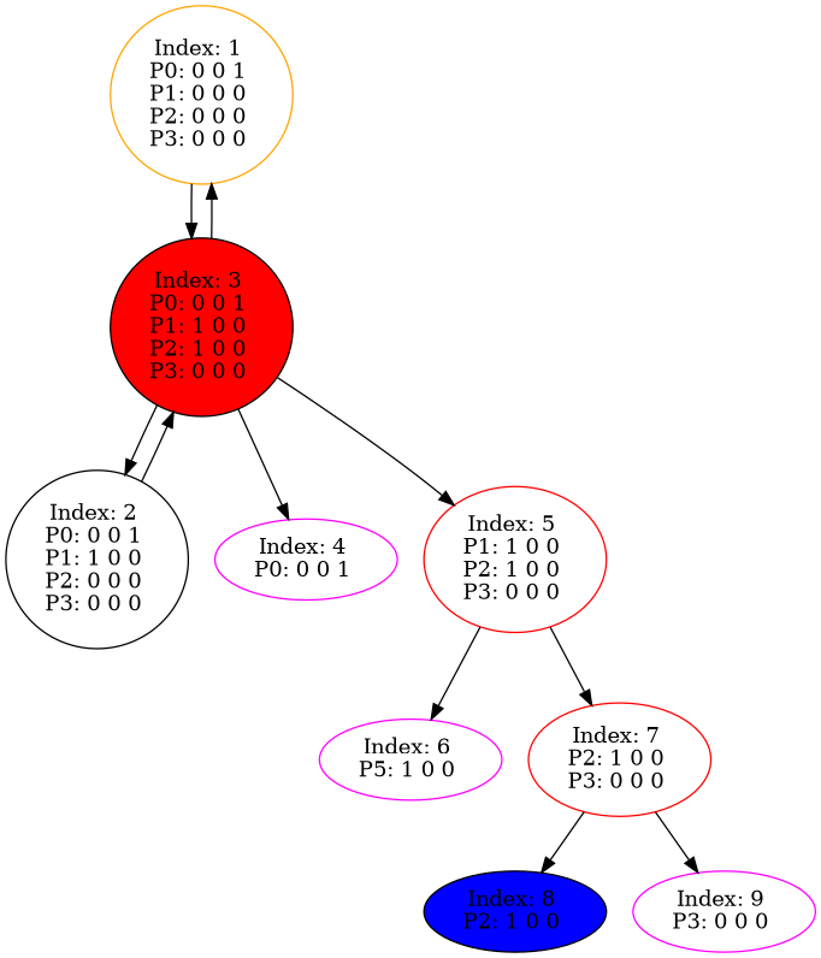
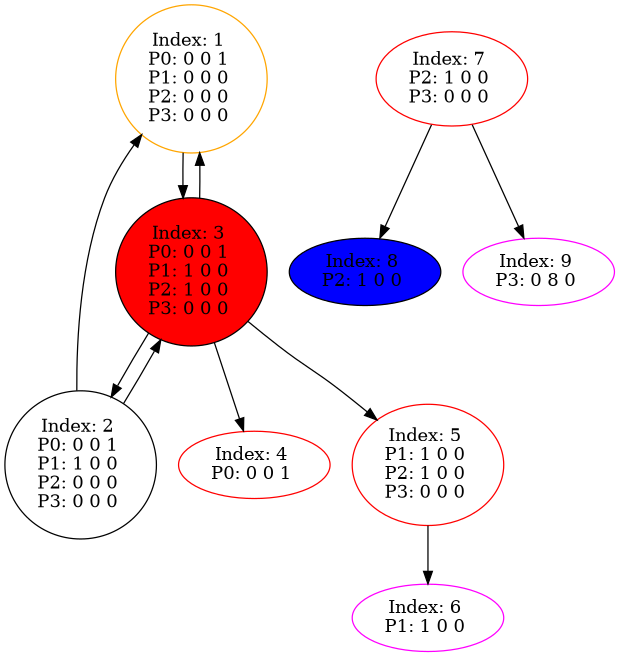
  digraph {
    color=black
    n1 [color=orange label="Index: 1 \nP0: 0 0 1 \nP1: 0 0 0 \nP2: 0 0 0 \nP3: 0 0 0 \n"]
    n2 [fillcolor=red label="Index: 3 \nP0: 0 0 1 \nP1: 1 0 0 \nP2: 1 0 0 \nP3: 0 0 0 \n" style=filled]
    n3 [label="Index: 2 \nP0: 0 0 1 \nP1: 1 0 0 \nP2: 0 0 0 \nP3: 0 0 0 \n"]
-   n4 [color=fuchsia label="Index: 4 \nP0: 0 0 1 \n"]
+   n4 [color=red label="Index: 4 \nP0: 0 0 1 \n"]
    n5 [color=red label="Index: 5 \nP1: 1 0 0 \nP2: 1 0 0 \nP3: 0 0 0 \n"]
-   n6 [color=fuchsia label="Index: 6 \nP5: 1 0 0 \n"]
+   n6 [color=fuchsia label="Index: 6 \nP1: 1 0 0 \n"]
    n7 [color=red label="Index: 7 \nP2: 1 0 0 \nP3: 0 0 0 \n"]
    n8 [fillcolor=blue label="Index: 8 \nP2: 1 0 0 \n" style=filled]
-   n9 [color=fuchsia label="Index: 9 \nP3: 0 0 0 \n"]
+   n9 [color=fuchsia label="Index: 9 \nP3: 0 8 0 \n"]
    n1 -> n2
    n2 -> n1
    n2 -> n3
    n2 -> n4
    n2 -> n5
+   n3 -> n1
    n3 -> n2
    n5 -> n6
-   n5 -> n7
    n7 -> n8
    n7 -> n9
  }
